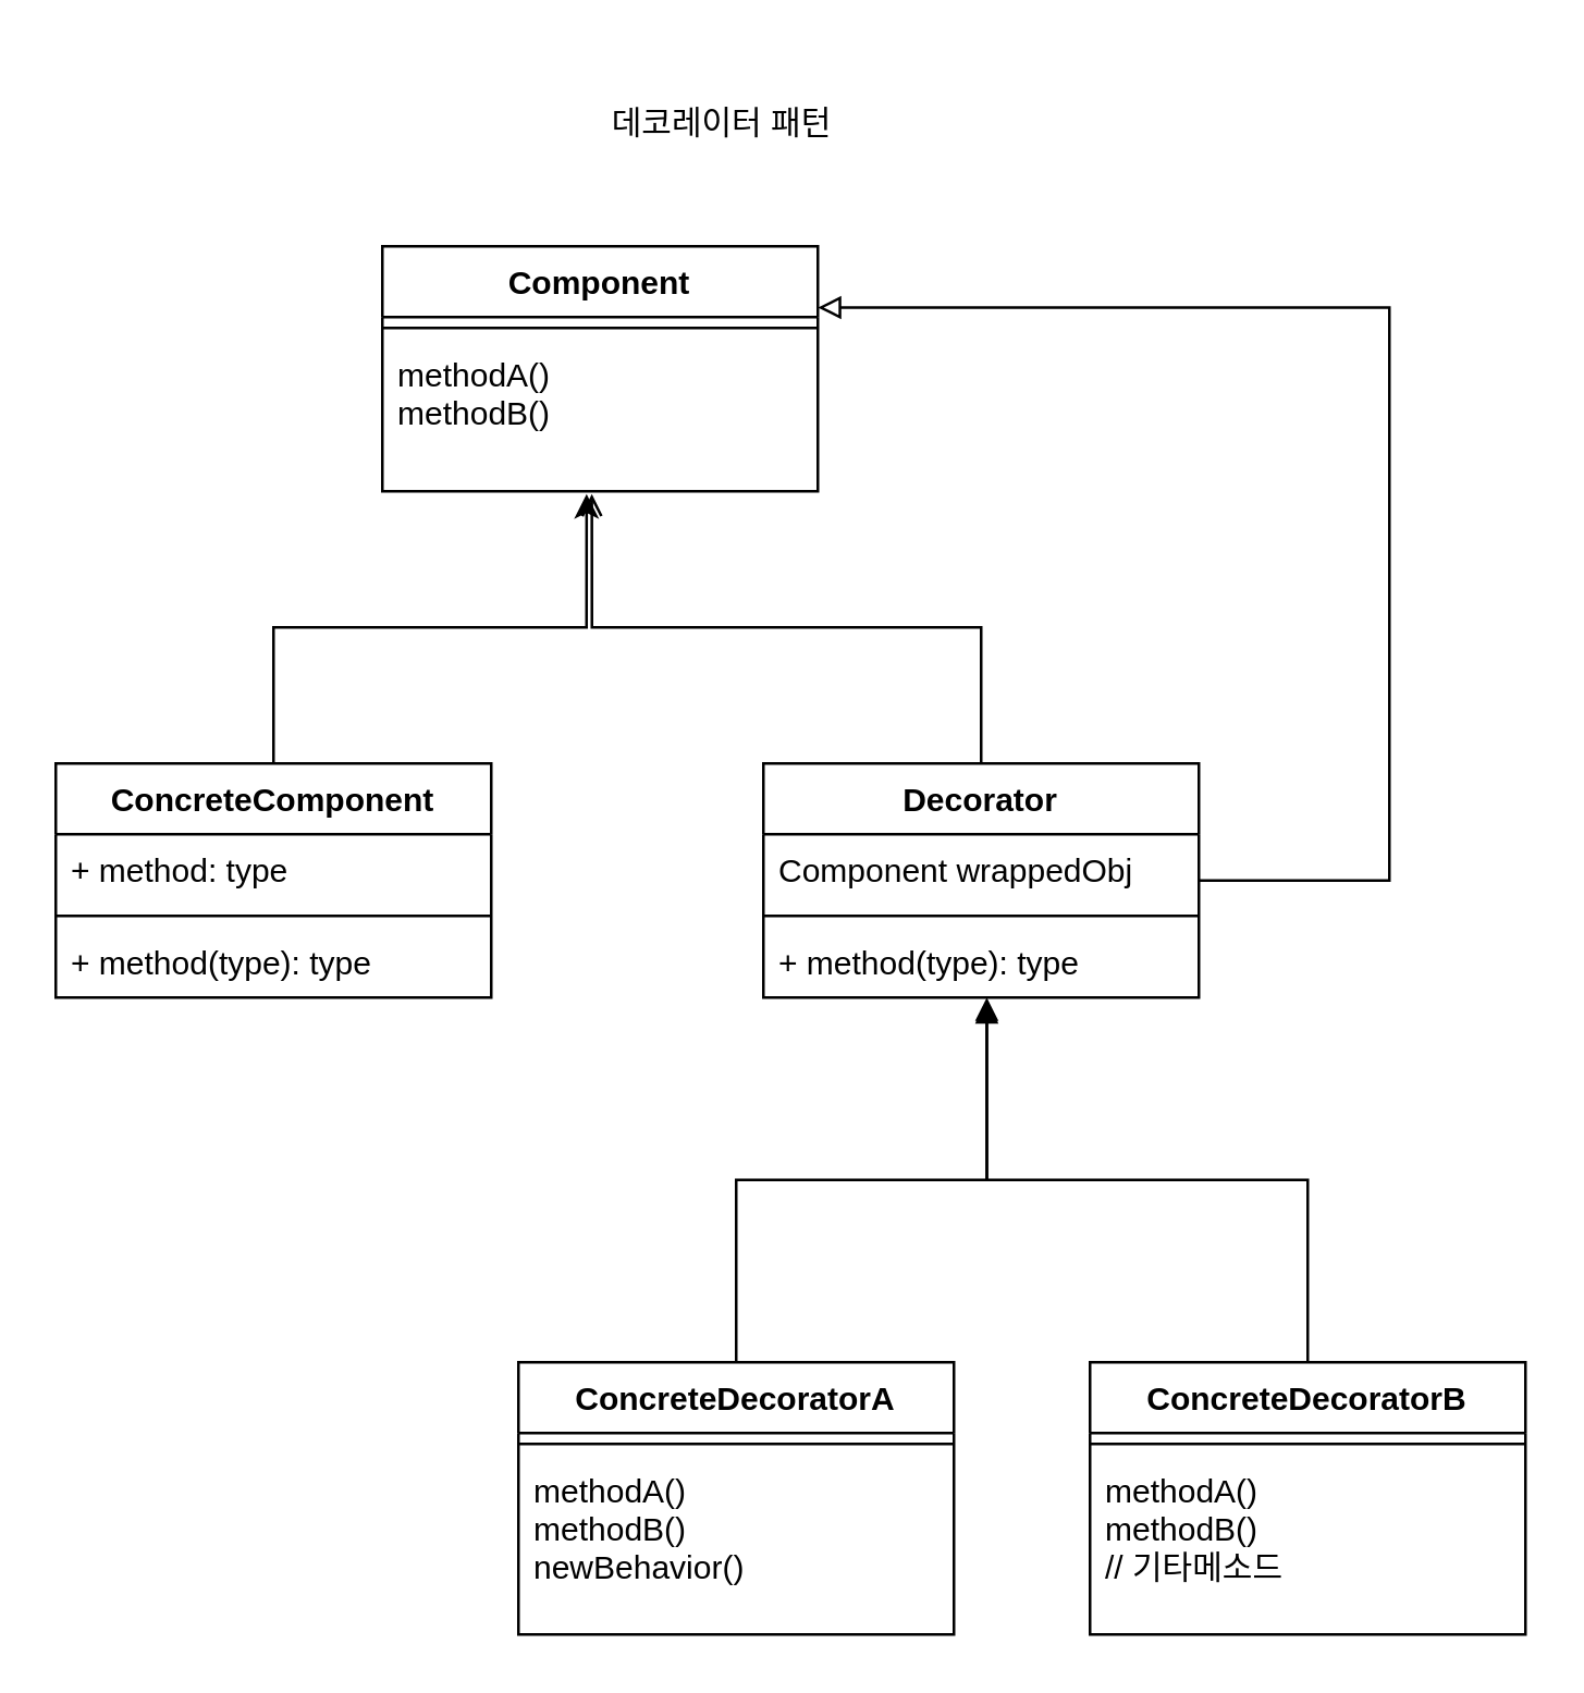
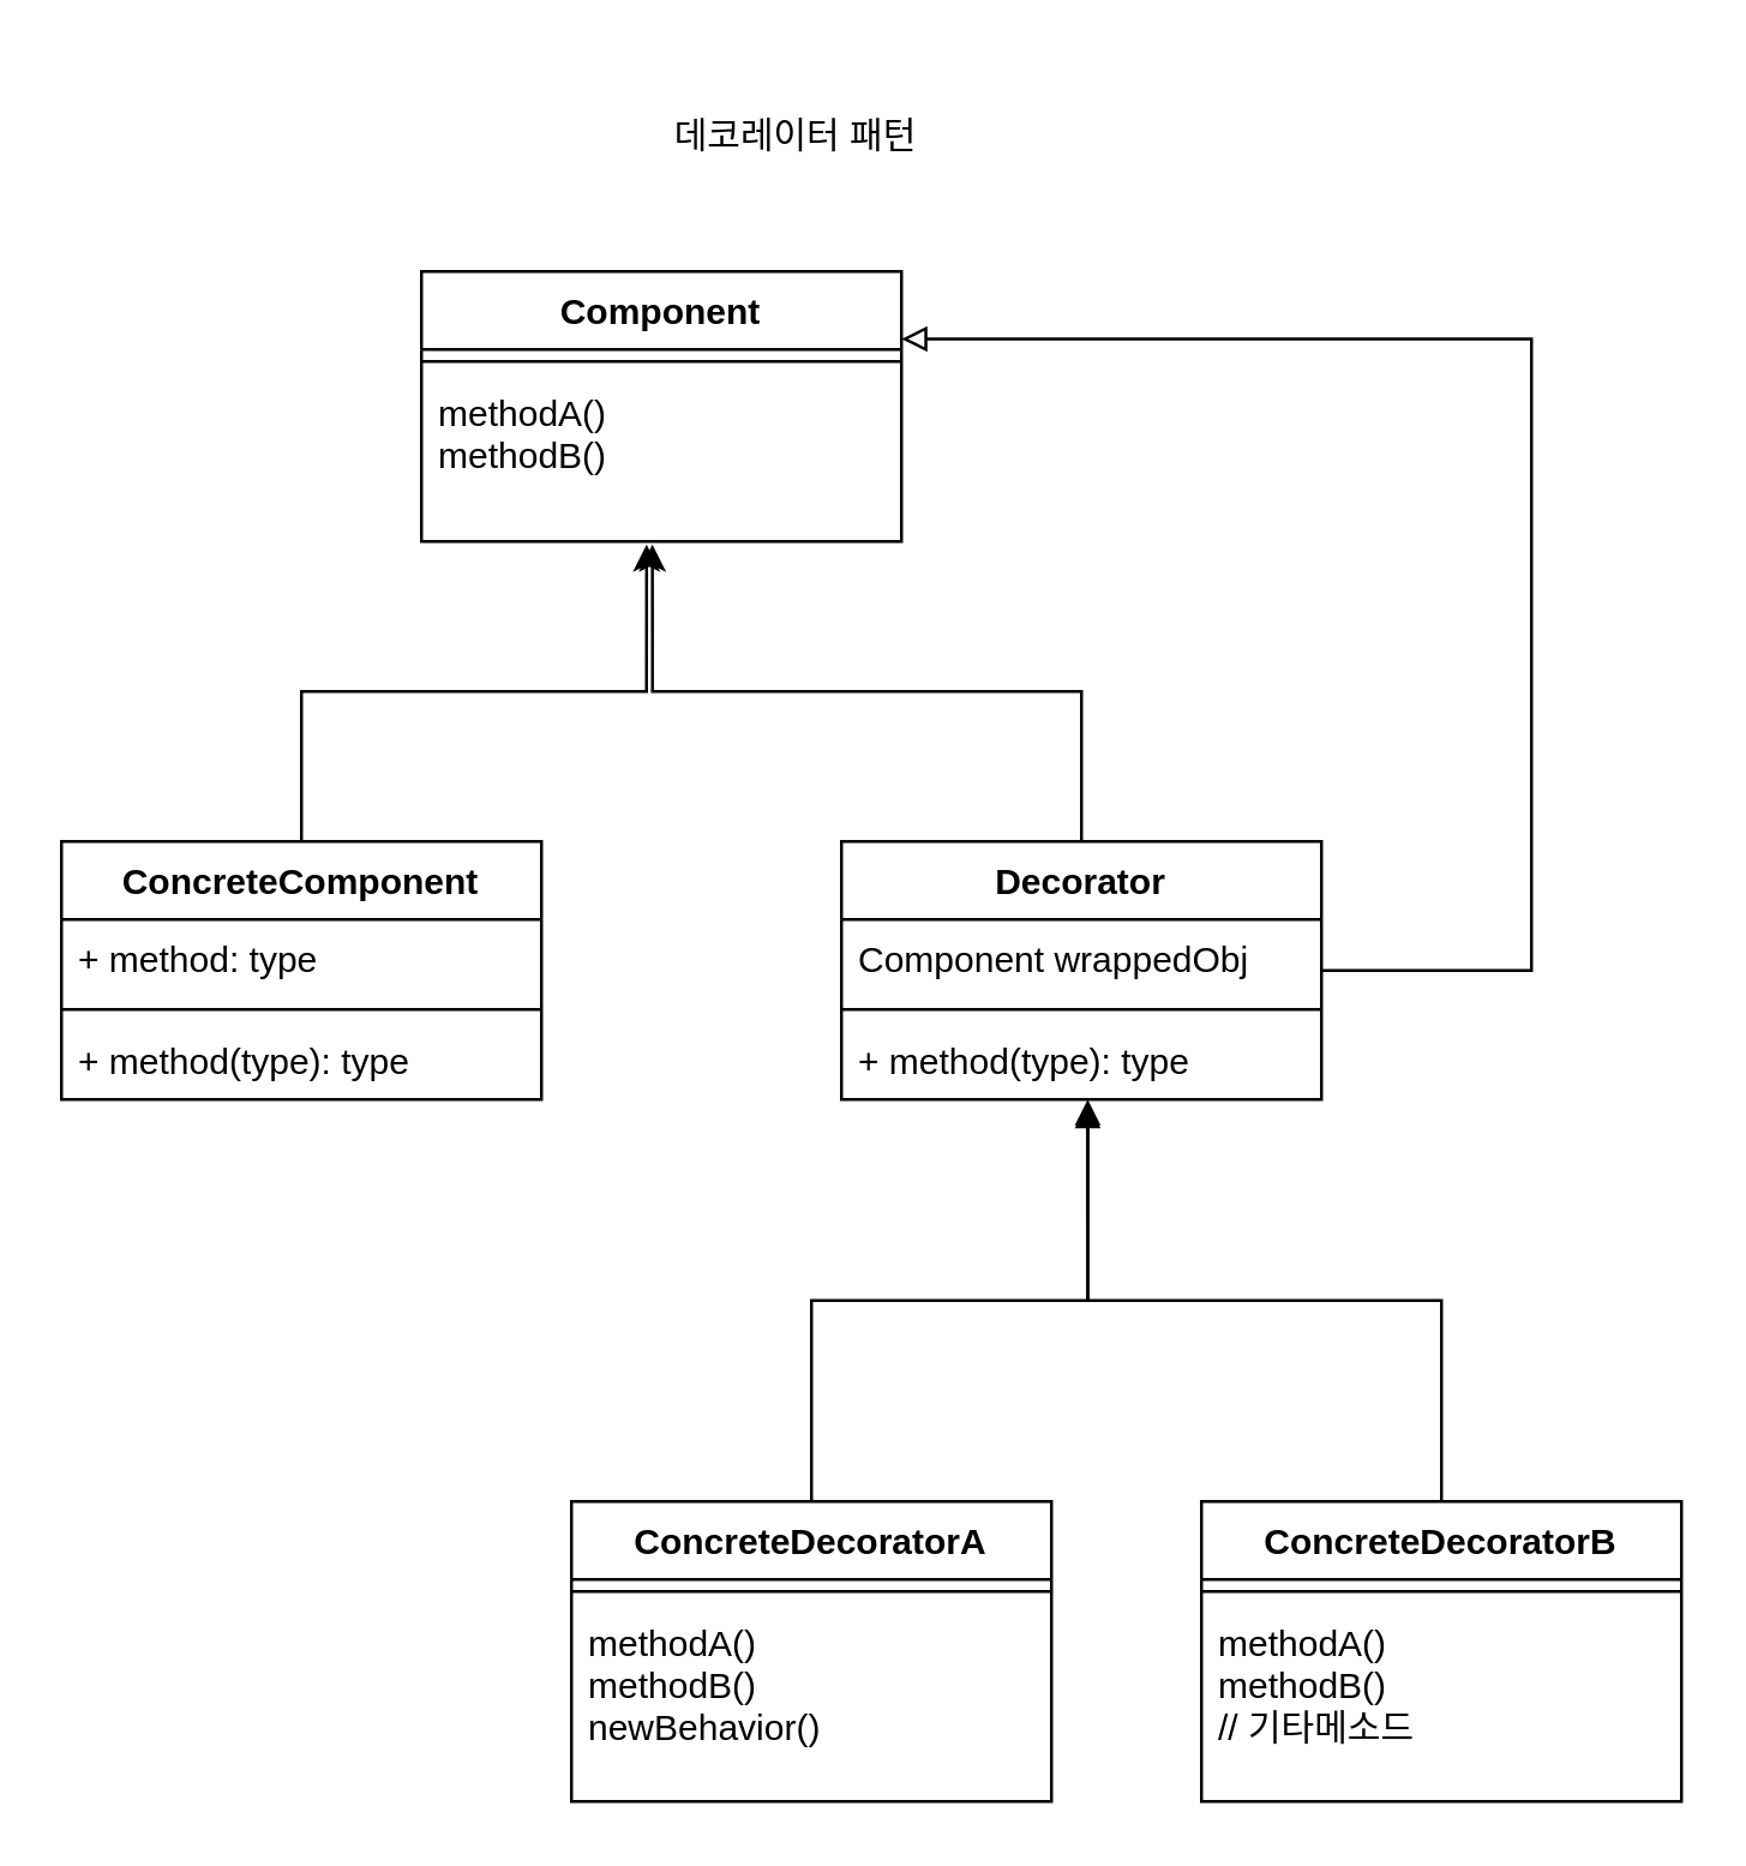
  <mxCell id="0" />
  <mxCell id="1" parent="0" />
  <mxCell id="2" value="Component" style="swimlane;fontStyle=1;align=center;verticalAlign=top;childLayout=stackLayout;horizontal=1;startSize=26;horizontalStack=0;resizeParent=1;resizeParentMax=0;resizeLast=0;collapsible=1;marginBottom=0;" vertex="1" parent="1"><mxGeometry x="140" y="90" width="160" height="90" as="geometry" /></mxCell>
  <mxCell id="3" value="" style="line;strokeWidth=1;fillColor=none;align=left;verticalAlign=middle;spacingTop=-1;spacingLeft=3;spacingRight=3;rotatable=0;labelPosition=right;points=[];portConstraint=eastwest;" vertex="1" parent="2"><mxGeometry y="26" width="160" height="8" as="geometry" /></mxCell>
  <mxCell id="4" value="methodA()&#10;methodB()" style="text;strokeColor=none;fillColor=none;align=left;verticalAlign=top;spacingLeft=4;spacingRight=4;overflow=hidden;rotatable=0;points=[[0,0.5],[1,0.5]];portConstraint=eastwest;" vertex="1" parent="2"><mxGeometry y="34" width="160" height="56" as="geometry" /></mxCell>
  <mxCell id="5" style="edgeStyle=orthogonalEdgeStyle;rounded=0;orthogonalLoop=1;jettySize=auto;html=1;entryX=0.469;entryY=1.018;entryDx=0;entryDy=0;entryPerimeter=0;" edge="1" parent="1" source="6" target="4"><mxGeometry relative="1" as="geometry" /></mxCell>
  <mxCell id="6" value="ConcreteComponent" style="swimlane;fontStyle=1;align=center;verticalAlign=top;childLayout=stackLayout;horizontal=1;startSize=26;horizontalStack=0;resizeParent=1;resizeParentMax=0;resizeLast=0;collapsible=1;marginBottom=0;" vertex="1" parent="1"><mxGeometry x="20" y="280" width="160" height="86" as="geometry" /></mxCell>
  <mxCell id="7" value="+ method: type" style="text;strokeColor=none;fillColor=none;align=left;verticalAlign=top;spacingLeft=4;spacingRight=4;overflow=hidden;rotatable=0;points=[[0,0.5],[1,0.5]];portConstraint=eastwest;" vertex="1" parent="6"><mxGeometry y="26" width="160" height="26" as="geometry" /></mxCell>
  <mxCell id="8" value="" style="line;strokeWidth=1;fillColor=none;align=left;verticalAlign=middle;spacingTop=-1;spacingLeft=3;spacingRight=3;rotatable=0;labelPosition=right;points=[];portConstraint=eastwest;" vertex="1" parent="6"><mxGeometry y="52" width="160" height="8" as="geometry" /></mxCell>
  <mxCell id="9" value="+ method(type): type" style="text;strokeColor=none;fillColor=none;align=left;verticalAlign=top;spacingLeft=4;spacingRight=4;overflow=hidden;rotatable=0;points=[[0,0.5],[1,0.5]];portConstraint=eastwest;" vertex="1" parent="6"><mxGeometry y="60" width="160" height="26" as="geometry" /></mxCell>
- <mxCell id="10" style="edgeStyle=orthogonalEdgeStyle;rounded=0;orthogonalLoop=1;jettySize=auto;html=1;entryX=0.481;entryY=1.018;entryDx=0;entryDy=0;entryPerimeter=0;endArrow=open;" edge="1" parent="1" source="12" target="4"><mxGeometry relative="1" as="geometry" /></mxCell>
+ <mxCell id="10" style="edgeStyle=orthogonalEdgeStyle;rounded=0;orthogonalLoop=1;jettySize=auto;html=1;entryX=0.481;entryY=1.018;entryDx=0;entryDy=0;entryPerimeter=0;" edge="1" parent="1" source="12" target="4"><mxGeometry relative="1" as="geometry" /></mxCell>
  <mxCell id="11" style="edgeStyle=orthogonalEdgeStyle;rounded=0;orthogonalLoop=1;jettySize=auto;html=1;entryX=1;entryY=0.25;entryDx=0;entryDy=0;endArrow=block;endFill=0;" edge="1" parent="1" source="12" target="2"><mxGeometry relative="1" as="geometry"><Array as="points"><mxPoint x="510" y="323" /><mxPoint x="510" y="113" /></Array></mxGeometry></mxCell>
  <mxCell id="12" value="Decorator" style="swimlane;fontStyle=1;align=center;verticalAlign=top;childLayout=stackLayout;horizontal=1;startSize=26;horizontalStack=0;resizeParent=1;resizeParentMax=0;resizeLast=0;collapsible=1;marginBottom=0;" vertex="1" parent="1"><mxGeometry x="280" y="280" width="160" height="86" as="geometry" /></mxCell>
  <mxCell id="13" value="Component wrappedObj" style="text;strokeColor=none;fillColor=none;align=left;verticalAlign=top;spacingLeft=4;spacingRight=4;overflow=hidden;rotatable=0;points=[[0,0.5],[1,0.5]];portConstraint=eastwest;" vertex="1" parent="12"><mxGeometry y="26" width="160" height="26" as="geometry" /></mxCell>
  <mxCell id="14" value="" style="line;strokeWidth=1;fillColor=none;align=left;verticalAlign=middle;spacingTop=-1;spacingLeft=3;spacingRight=3;rotatable=0;labelPosition=right;points=[];portConstraint=eastwest;" vertex="1" parent="12"><mxGeometry y="52" width="160" height="8" as="geometry" /></mxCell>
  <mxCell id="15" value="+ method(type): type" style="text;strokeColor=none;fillColor=none;align=left;verticalAlign=top;spacingLeft=4;spacingRight=4;overflow=hidden;rotatable=0;points=[[0,0.5],[1,0.5]];portConstraint=eastwest;" vertex="1" parent="12"><mxGeometry y="60" width="160" height="26" as="geometry" /></mxCell>
  <mxCell id="16" style="edgeStyle=orthogonalEdgeStyle;rounded=0;orthogonalLoop=1;jettySize=auto;html=1;entryX=0.513;entryY=1.038;entryDx=0;entryDy=0;entryPerimeter=0;endArrow=block;endFill=1;" edge="1" parent="1" source="17" target="15"><mxGeometry relative="1" as="geometry" /></mxCell>
  <mxCell id="17" value="ConcreteDecoratorA" style="swimlane;fontStyle=1;align=center;verticalAlign=top;childLayout=stackLayout;horizontal=1;startSize=26;horizontalStack=0;resizeParent=1;resizeParentMax=0;resizeLast=0;collapsible=1;marginBottom=0;" vertex="1" parent="1"><mxGeometry x="190" y="500" width="160" height="100" as="geometry" /></mxCell>
  <mxCell id="18" value="" style="line;strokeWidth=1;fillColor=none;align=left;verticalAlign=middle;spacingTop=-1;spacingLeft=3;spacingRight=3;rotatable=0;labelPosition=right;points=[];portConstraint=eastwest;" vertex="1" parent="17"><mxGeometry y="26" width="160" height="8" as="geometry" /></mxCell>
  <mxCell id="19" value="methodA()&#10;methodB()&#10;newBehavior()" style="text;strokeColor=none;fillColor=none;align=left;verticalAlign=top;spacingLeft=4;spacingRight=4;overflow=hidden;rotatable=0;points=[[0,0.5],[1,0.5]];portConstraint=eastwest;" vertex="1" parent="17"><mxGeometry y="34" width="160" height="66" as="geometry" /></mxCell>
  <mxCell id="20" style="edgeStyle=orthogonalEdgeStyle;rounded=0;orthogonalLoop=1;jettySize=auto;html=1;entryX=0.513;entryY=1;entryDx=0;entryDy=0;entryPerimeter=0;endArrow=block;endFill=1;" edge="1" parent="1" source="21" target="15"><mxGeometry relative="1" as="geometry" /></mxCell>
  <mxCell id="21" value="ConcreteDecoratorB" style="swimlane;fontStyle=1;align=center;verticalAlign=top;childLayout=stackLayout;horizontal=1;startSize=26;horizontalStack=0;resizeParent=1;resizeParentMax=0;resizeLast=0;collapsible=1;marginBottom=0;" vertex="1" parent="1"><mxGeometry x="400" y="500" width="160" height="100" as="geometry" /></mxCell>
  <mxCell id="22" value="" style="line;strokeWidth=1;fillColor=none;align=left;verticalAlign=middle;spacingTop=-1;spacingLeft=3;spacingRight=3;rotatable=0;labelPosition=right;points=[];portConstraint=eastwest;" vertex="1" parent="21"><mxGeometry y="26" width="160" height="8" as="geometry" /></mxCell>
  <mxCell id="23" value="methodA()&#10;methodB()&#10;// 기타메소드" style="text;strokeColor=none;fillColor=none;align=left;verticalAlign=top;spacingLeft=4;spacingRight=4;overflow=hidden;rotatable=0;points=[[0,0.5],[1,0.5]];portConstraint=eastwest;" vertex="1" parent="21"><mxGeometry y="34" width="160" height="66" as="geometry" /></mxCell>
  <mxCell id="24" value="데코레이터 패턴" style="text;html=1;strokeColor=none;fillColor=none;align=center;verticalAlign=middle;whiteSpace=wrap;rounded=0;" vertex="1" parent="1"><mxGeometry x="130" y="20" width="270" height="50" as="geometry" /></mxCell>
